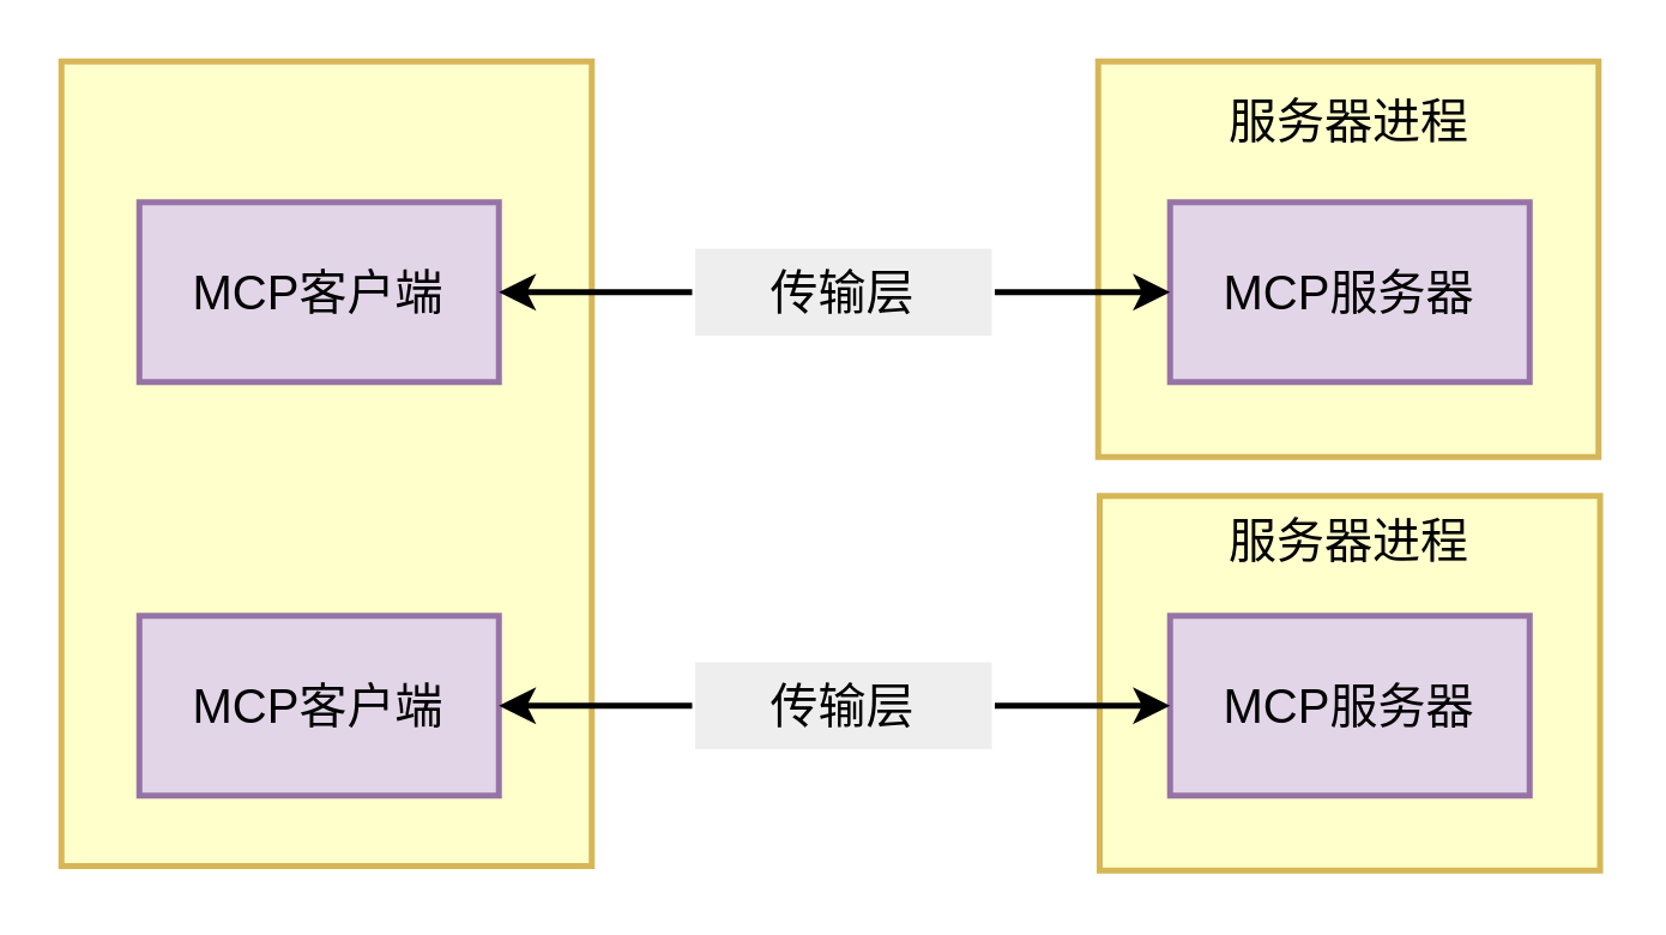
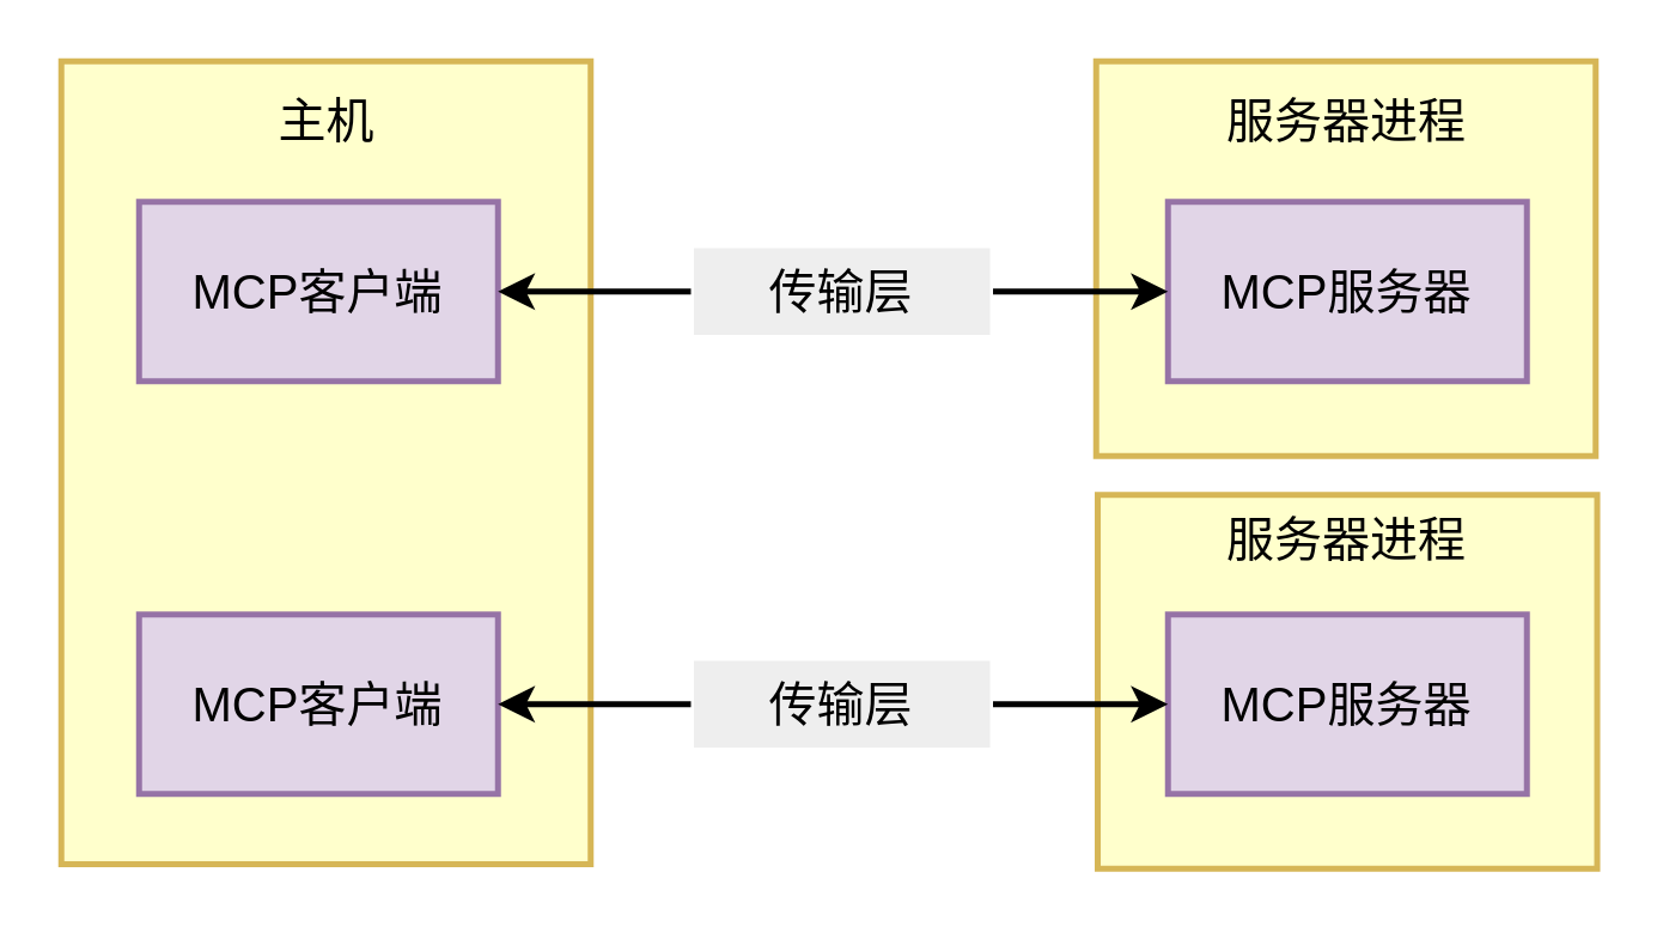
  <mxCell id="0" />
  <mxCell id="1" parent="0" />
  <mxCell id="2" value="" style="rounded=0;whiteSpace=wrap;html=1;fillColor=#FFFFCC;strokeColor=#d6b656;strokeWidth=2;" vertex="1" parent="1"><mxGeometry x="366.5" y="165" width="167" height="125" as="geometry" /></mxCell>
  <mxCell id="3" value="" style="rounded=0;whiteSpace=wrap;html=1;fillColor=#FFFFCC;strokeColor=#d6b656;strokeWidth=2;" vertex="1" parent="1"><mxGeometry x="366" y="20" width="167" height="132" as="geometry" /></mxCell>
  <mxCell id="4" value="" style="rounded=0;whiteSpace=wrap;html=1;fillColor=#FFFFCC;strokeColor=#d6b656;strokeWidth=2;" vertex="1" parent="1"><mxGeometry x="20" y="20" width="177" height="268.5" as="geometry" /></mxCell>
  <mxCell id="5" value="" style="rounded=0;whiteSpace=wrap;html=1;fillColor=#e1d5e7;strokeColor=#9673a6;strokeWidth=2;" vertex="1" parent="1"><mxGeometry x="390" y="205" width="120" height="60" as="geometry" /></mxCell>
  <mxCell id="6" value="" style="rounded=0;whiteSpace=wrap;html=1;fillColor=#e1d5e7;strokeColor=#9673a6;strokeWidth=2;" vertex="1" parent="1"><mxGeometry x="390" y="67" width="120" height="60" as="geometry" /></mxCell>
  <mxCell id="7" value="" style="rounded=0;whiteSpace=wrap;html=1;fillColor=#e1d5e7;strokeColor=#9673a6;strokeWidth=2;" vertex="1" parent="1"><mxGeometry x="46" y="205" width="120" height="60" as="geometry" /></mxCell>
  <mxCell id="8" value="" style="rounded=0;whiteSpace=wrap;html=1;fillColor=#e1d5e7;strokeColor=#9673a6;strokeWidth=2;" vertex="1" parent="1"><mxGeometry x="46" y="67" width="120" height="60" as="geometry" /></mxCell>
  <mxCell id="9" value="&lt;font style=&quot;font-size: 16px;&quot;&gt;MCP客户端&lt;/font&gt;" style="text;html=1;align=center;verticalAlign=middle;whiteSpace=wrap;rounded=0;" vertex="1" parent="1"><mxGeometry x="56" y="82" width="100" height="30" as="geometry" /></mxCell>
  <mxCell id="10" value="&lt;font style=&quot;font-size: 16px;&quot;&gt;MCP服务器&lt;/font&gt;" style="text;html=1;align=center;verticalAlign=middle;whiteSpace=wrap;rounded=0;" vertex="1" parent="1"><mxGeometry x="400" y="82" width="100" height="30" as="geometry" /></mxCell>
  <mxCell id="11" value="&lt;font style=&quot;font-size: 16px;&quot;&gt;MCP客户端&lt;/font&gt;" style="text;html=1;align=center;verticalAlign=middle;whiteSpace=wrap;rounded=0;" vertex="1" parent="1"><mxGeometry x="56" y="220" width="100" height="30" as="geometry" /></mxCell>
  <mxCell id="12" value="&lt;font style=&quot;font-size: 16px;&quot;&gt;MCP服务器&lt;/font&gt;" style="text;html=1;align=center;verticalAlign=middle;whiteSpace=wrap;rounded=0;" vertex="1" parent="1"><mxGeometry x="400" y="220" width="100" height="30" as="geometry" /></mxCell>
  <mxCell id="13" style="edgeStyle=orthogonalEdgeStyle;rounded=0;orthogonalLoop=1;jettySize=auto;html=1;exitX=1;exitY=0.5;exitDx=0;exitDy=0;entryX=0;entryY=0.5;entryDx=0;entryDy=0;strokeWidth=2;" edge="1" parent="1" source="15" target="5"><mxGeometry relative="1" as="geometry" /></mxCell>
  <mxCell id="14" style="edgeStyle=orthogonalEdgeStyle;rounded=0;orthogonalLoop=1;jettySize=auto;html=1;exitX=0;exitY=0.5;exitDx=0;exitDy=0;entryX=1;entryY=0.5;entryDx=0;entryDy=0;strokeWidth=2;" edge="1" parent="1" source="15" target="7"><mxGeometry relative="1" as="geometry" /></mxCell>
  <mxCell id="15" value="&lt;span style=&quot;font-size: 16px;&quot;&gt;传输层&lt;/span&gt;" style="text;html=1;align=center;verticalAlign=middle;whiteSpace=wrap;rounded=0;fillColor=#eeeeee;strokeColor=#FFFFFF;" vertex="1" parent="1"><mxGeometry x="231" y="220" width="100" height="30" as="geometry" /></mxCell>
  <mxCell id="16" style="edgeStyle=orthogonalEdgeStyle;rounded=0;orthogonalLoop=1;jettySize=auto;html=1;exitX=1;exitY=0.5;exitDx=0;exitDy=0;entryX=0;entryY=0.5;entryDx=0;entryDy=0;strokeWidth=2;" edge="1" parent="1" source="18" target="6"><mxGeometry relative="1" as="geometry" /></mxCell>
  <mxCell id="17" style="edgeStyle=orthogonalEdgeStyle;rounded=0;orthogonalLoop=1;jettySize=auto;html=1;exitX=0;exitY=0.5;exitDx=0;exitDy=0;entryX=1;entryY=0.5;entryDx=0;entryDy=0;strokeWidth=2;" edge="1" parent="1" source="18" target="8"><mxGeometry relative="1" as="geometry" /></mxCell>
  <mxCell id="18" value="&lt;span style=&quot;font-size: 16px;&quot;&gt;传输层&lt;/span&gt;" style="text;html=1;align=center;verticalAlign=middle;whiteSpace=wrap;rounded=0;fillColor=#eeeeee;strokeColor=#FFFFFF;" vertex="1" parent="1"><mxGeometry x="231" y="82" width="100" height="30" as="geometry" /></mxCell>
  <mxCell id="19" value="&lt;span style=&quot;font-size: 16px;&quot;&gt;服务器进程&lt;/span&gt;" style="text;html=1;align=center;verticalAlign=middle;whiteSpace=wrap;rounded=0;" vertex="1" parent="1"><mxGeometry x="400" y="25" width="100" height="30" as="geometry" /></mxCell>
  <mxCell id="20" value="&lt;span style=&quot;font-size: 16px;&quot;&gt;服务器进程&lt;/span&gt;" style="text;html=1;align=center;verticalAlign=middle;whiteSpace=wrap;rounded=0;" vertex="1" parent="1"><mxGeometry x="400" y="165" width="100" height="30" as="geometry" /></mxCell>
+ <mxCell id="21" value="&lt;span style=&quot;font-size: 16px;&quot;&gt;主机&lt;/span&gt;" style="text;html=1;align=center;verticalAlign=middle;whiteSpace=wrap;rounded=0;" vertex="1" parent="1"><mxGeometry x="58.5" y="25" width="100" height="30" as="geometry" /></mxCell>
